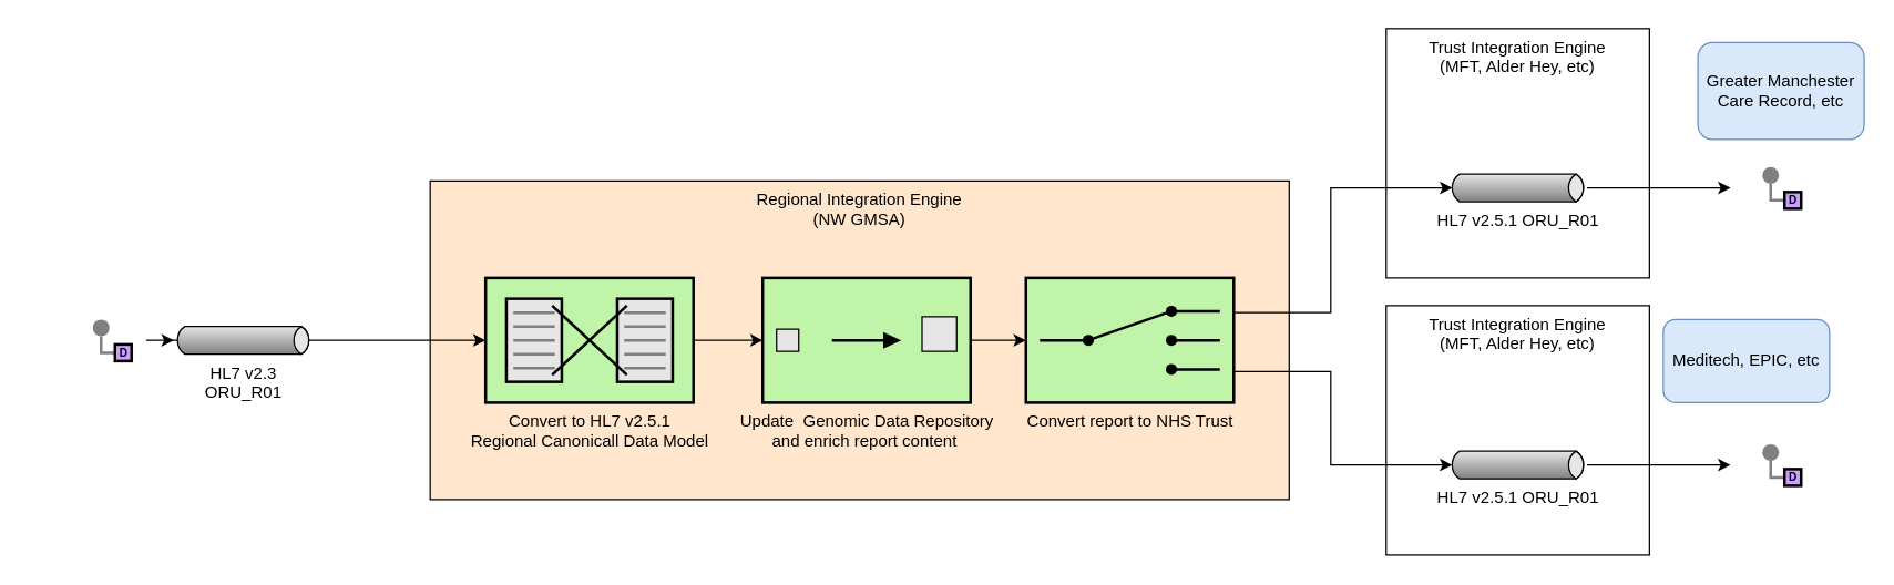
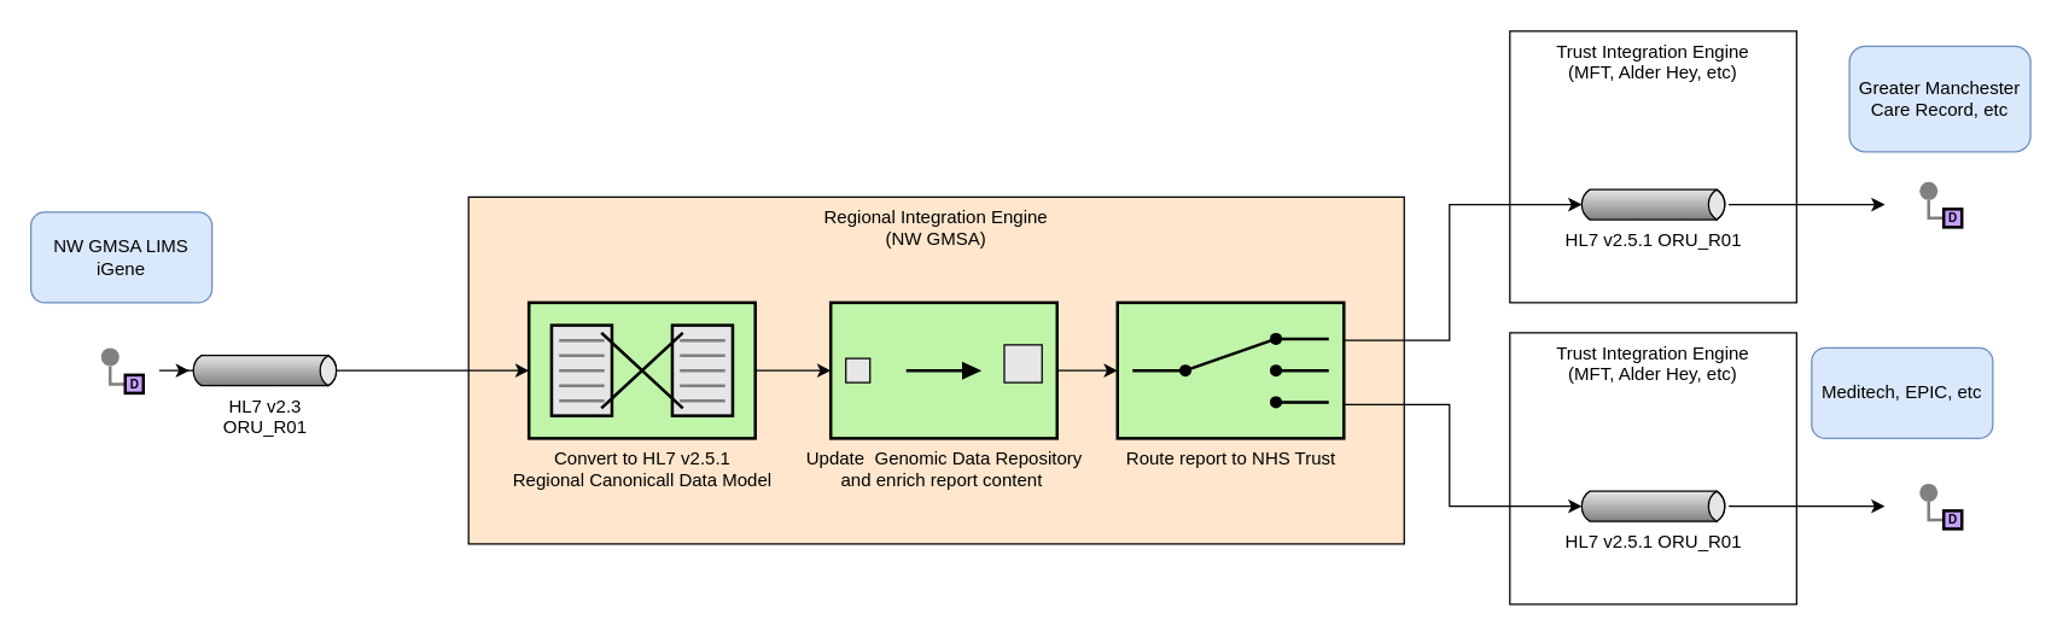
  <mxCell id="0" />
  <mxCell id="1" parent="0" />
  <mxCell id="2" value="Trust Integration Engine&lt;br&gt;(MFT, Alder Hey, etc)" style="rounded=0;whiteSpace=wrap;html=1;verticalAlign=top;" vertex="1" parent="1"><mxGeometry x="1000" y="20" width="190" height="180" as="geometry" /></mxCell>
  <mxCell id="3" value="Regional Integration Engine&lt;br&gt;(NW GMSA)" style="rounded=0;whiteSpace=wrap;html=1;verticalAlign=top;fillColor=#ffe6cc;" vertex="1" parent="1"><mxGeometry x="310" y="130" width="620" height="230" as="geometry" /></mxCell>
  <mxCell id="4" value="" style="rounded=0;whiteSpace=wrap;html=1;strokeColor=none;" vertex="1" parent="1"><mxGeometry x="43.5" y="220" width="73" height="50" as="geometry" /></mxCell>
+ <mxCell id="5" value="NW GMSA LIMS iGene" style="rounded=1;whiteSpace=wrap;html=1;fillColor=#dae8fc;strokeColor=#6c8ebf;" vertex="1" parent="1"><mxGeometry x="20" y="140" width="120" height="60" as="geometry" /></mxCell>
  <mxCell id="6" value="" style="edgeStyle=orthogonalEdgeStyle;rounded=0;exitX=0;exitY=0.5;endArrow=none;dashed=0;html=1;strokeColor=#808080;strokeWidth=2;" edge="1" parent="1" source="8" target="7"><mxGeometry relative="1" as="geometry" /></mxCell>
  <mxCell id="7" value="" style="strokeWidth=2;dashed=0;align=center;fontSize=8;shape=ellipse;fillColor=#808080;strokeColor=none;" vertex="1" parent="1"><mxGeometry x="66.5" y="230" width="12" height="12" as="geometry" /></mxCell>
  <mxCell id="8" value="D" style="strokeWidth=2;dashed=0;align=center;fontSize=8;shape=rect;fillColor=#C7A0FF;fontStyle=1;whiteSpace=wrap;html=1;" vertex="1" parent="1"><mxGeometry x="82.5" y="248" width="12" height="12" as="geometry" /></mxCell>
  <mxCell id="9" value="" style="rounded=0;whiteSpace=wrap;html=1;strokeColor=none;" vertex="1" parent="1"><mxGeometry x="1248.5" y="110" width="73" height="50" as="geometry" /></mxCell>
  <mxCell id="10" value="" style="edgeStyle=orthogonalEdgeStyle;rounded=0;exitX=0;exitY=0.5;endArrow=none;dashed=0;html=1;strokeColor=#808080;strokeWidth=2;" edge="1" parent="1" source="12" target="11"><mxGeometry relative="1" as="geometry" /></mxCell>
  <mxCell id="11" value="" style="strokeWidth=2;dashed=0;align=center;fontSize=8;shape=ellipse;fillColor=#808080;strokeColor=none;" vertex="1" parent="1"><mxGeometry x="1271.5" y="120" width="12" height="12" as="geometry" /></mxCell>
  <mxCell id="12" value="D" style="strokeWidth=2;dashed=0;align=center;fontSize=8;shape=rect;fillColor=#C7A0FF;fontStyle=1;whiteSpace=wrap;html=1;" vertex="1" parent="1"><mxGeometry x="1287.5" y="138" width="12" height="12" as="geometry" /></mxCell>
  <mxCell id="13" value="Greater Manchester Care Record, etc" style="rounded=1;whiteSpace=wrap;html=1;fillColor=#dae8fc;strokeColor=#6c8ebf;" vertex="1" parent="1"><mxGeometry x="1225" y="30" width="120" height="70" as="geometry" /></mxCell>
  <mxCell id="14" style="edgeStyle=orthogonalEdgeStyle;rounded=0;orthogonalLoop=1;jettySize=auto;html=1;entryX=0;entryY=0.5;entryDx=0;entryDy=0;" edge="1" parent="1" source="15" target="9"><mxGeometry relative="1" as="geometry" /></mxCell>
  <mxCell id="15" value="&lt;font style=&quot;font-size: 12px;&quot;&gt;HL7 v2.5.1 ORU_R01&lt;/font&gt;" style="strokeWidth=1;outlineConnect=0;dashed=0;align=center;html=1;fontSize=8;shape=mxgraph.eip.messageChannel;verticalLabelPosition=bottom;labelBackgroundColor=#ffffff;verticalAlign=top;" vertex="1" parent="1"><mxGeometry x="1045" y="125" width="100" height="20" as="geometry" /></mxCell>
  <mxCell id="16" style="edgeStyle=orthogonalEdgeStyle;rounded=0;orthogonalLoop=1;jettySize=auto;html=1;entryX=0;entryY=0.5;entryDx=0;entryDy=0;entryPerimeter=0;exitX=1;exitY=0.5;exitDx=-2.7;exitDy=0;exitPerimeter=0;" edge="1" parent="1" source="24" target="17"><mxGeometry relative="1" as="geometry"><mxPoint x="350" y="245" as="sourcePoint" /></mxGeometry></mxCell>
  <mxCell id="17" value="&lt;font style=&quot;font-size: 12px;&quot;&gt;Convert to HL7 v2.5.1&lt;br&gt;Regional Canonicall Data Model&lt;/font&gt;" style="html=1;strokeWidth=2;outlineConnect=0;dashed=0;align=center;fontSize=8;shape=mxgraph.eip.message_translator;fillColor=#c0f5a9;verticalLabelPosition=bottom;verticalAlign=top;" vertex="1" parent="1"><mxGeometry x="350" y="200" width="150" height="90" as="geometry" /></mxCell>
  <mxCell id="18" style="edgeStyle=orthogonalEdgeStyle;rounded=0;orthogonalLoop=1;jettySize=auto;html=1;" edge="1" parent="1" source="19" target="22"><mxGeometry relative="1" as="geometry" /></mxCell>
  <mxCell id="19" value="&lt;font style=&quot;font-size: 12px;&quot;&gt;Update&amp;nbsp;&amp;nbsp;&lt;/font&gt;&lt;span style=&quot;font-size: 12px; background-color: transparent; color: light-dark(rgb(0, 0, 0), rgb(255, 255, 255));&quot;&gt;Genomic Data Repository&lt;/span&gt;&lt;div&gt;&lt;span style=&quot;font-size: 12px; background-color: transparent; color: light-dark(rgb(0, 0, 0), rgb(255, 255, 255));&quot;&gt;and enrich report content&amp;nbsp;&lt;/span&gt;&lt;/div&gt;" style="html=1;strokeWidth=2;outlineConnect=0;dashed=0;align=center;fontSize=8;fillColor=#c0f5a9;verticalLabelPosition=bottom;verticalAlign=top;shape=mxgraph.eip.content_enricher;" vertex="1" parent="1"><mxGeometry x="550" y="200" width="150" height="90" as="geometry" /></mxCell>
  <mxCell id="20" style="edgeStyle=orthogonalEdgeStyle;rounded=0;orthogonalLoop=1;jettySize=auto;html=1;entryX=0;entryY=0.5;entryDx=0;entryDy=0;entryPerimeter=0;" edge="1" parent="1" source="17" target="19"><mxGeometry relative="1" as="geometry" /></mxCell>
  <mxCell id="21" style="edgeStyle=orthogonalEdgeStyle;rounded=0;orthogonalLoop=1;jettySize=auto;html=1;entryX=0;entryY=0.5;entryDx=2.7;entryDy=0;entryPerimeter=0;" edge="1" parent="1" target="15"><mxGeometry relative="1" as="geometry"><mxPoint x="890" y="225" as="sourcePoint" /><mxPoint x="1060" y="140" as="targetPoint" /><Array as="points"><mxPoint x="960" y="225" /><mxPoint x="960" y="135" /></Array></mxGeometry></mxCell>
- <mxCell id="22" value="&lt;font style=&quot;font-size: 12px;&quot;&gt;Convert report to NHS Trust&lt;/font&gt;" style="html=1;strokeWidth=2;outlineConnect=0;dashed=0;align=center;fontSize=8;shape=mxgraph.eip.content_based_router;verticalLabelPosition=bottom;verticalAlign=top;fillColor=#c0f5a9;" vertex="1" parent="1"><mxGeometry x="740" y="200" width="150" height="90" as="geometry" /></mxCell>
+ <mxCell id="22" value="&lt;font style=&quot;font-size: 12px;&quot;&gt;Route report to NHS Trust&lt;/font&gt;" style="html=1;strokeWidth=2;outlineConnect=0;dashed=0;align=center;fontSize=8;shape=mxgraph.eip.content_based_router;verticalLabelPosition=bottom;verticalAlign=top;fillColor=#c0f5a9;" vertex="1" parent="1"><mxGeometry x="740" y="200" width="150" height="90" as="geometry" /></mxCell>
  <mxCell id="23" value="" style="edgeStyle=orthogonalEdgeStyle;rounded=0;orthogonalLoop=1;jettySize=auto;html=1;" edge="1" parent="1" source="4" target="24"><mxGeometry relative="1" as="geometry"><mxPoint x="230" y="245" as="targetPoint" /><mxPoint x="117" y="245" as="sourcePoint" /></mxGeometry></mxCell>
  <mxCell id="24" value="&lt;font style=&quot;font-size: 12px;&quot;&gt;HL7 v2.3&lt;br style=&quot;&quot;&gt;ORU_R01&lt;/font&gt;" style="strokeWidth=1;outlineConnect=0;dashed=0;align=center;html=1;fontSize=8;shape=mxgraph.eip.messageChannel;verticalLabelPosition=bottom;labelBackgroundColor=#ffffff;verticalAlign=top;" vertex="1" parent="1"><mxGeometry x="125" y="235" width="100" height="20" as="geometry" /></mxCell>
  <mxCell id="25" value="Trust Integration Engine&lt;br&gt;(MFT, Alder Hey, etc)" style="rounded=0;whiteSpace=wrap;html=1;verticalAlign=top;" vertex="1" parent="1"><mxGeometry x="1000" y="220" width="190" height="180" as="geometry" /></mxCell>
  <mxCell id="26" value="" style="rounded=0;whiteSpace=wrap;html=1;strokeColor=none;" vertex="1" parent="1"><mxGeometry x="1248.5" y="310" width="73" height="50" as="geometry" /></mxCell>
  <mxCell id="27" value="" style="edgeStyle=orthogonalEdgeStyle;rounded=0;exitX=0;exitY=0.5;endArrow=none;dashed=0;html=1;strokeColor=#808080;strokeWidth=2;" edge="1" parent="1" source="29" target="28"><mxGeometry relative="1" as="geometry" /></mxCell>
  <mxCell id="28" value="" style="strokeWidth=2;dashed=0;align=center;fontSize=8;shape=ellipse;fillColor=#808080;strokeColor=none;" vertex="1" parent="1"><mxGeometry x="1271.5" y="320" width="12" height="12" as="geometry" /></mxCell>
  <mxCell id="29" value="D" style="strokeWidth=2;dashed=0;align=center;fontSize=8;shape=rect;fillColor=#C7A0FF;fontStyle=1;whiteSpace=wrap;html=1;" vertex="1" parent="1"><mxGeometry x="1287.5" y="338" width="12" height="12" as="geometry" /></mxCell>
  <mxCell id="30" value="Meditech, EPIC, etc" style="rounded=1;whiteSpace=wrap;html=1;fillColor=#dae8fc;strokeColor=#6c8ebf;" vertex="1" parent="1"><mxGeometry x="1200" y="230" width="120" height="60" as="geometry" /></mxCell>
  <mxCell id="31" style="edgeStyle=orthogonalEdgeStyle;rounded=0;orthogonalLoop=1;jettySize=auto;html=1;entryX=0;entryY=0.5;entryDx=0;entryDy=0;" edge="1" parent="1" source="32" target="26"><mxGeometry relative="1" as="geometry" /></mxCell>
  <mxCell id="32" value="&lt;span style=&quot;font-size: 12px;&quot;&gt;HL7 v2.5.1 ORU_R01&lt;/span&gt;" style="strokeWidth=1;outlineConnect=0;dashed=0;align=center;html=1;fontSize=8;shape=mxgraph.eip.messageChannel;verticalLabelPosition=bottom;labelBackgroundColor=#ffffff;verticalAlign=top;" vertex="1" parent="1"><mxGeometry x="1045" y="325" width="100" height="20" as="geometry" /></mxCell>
  <mxCell id="33" style="edgeStyle=orthogonalEdgeStyle;rounded=0;orthogonalLoop=1;jettySize=auto;html=1;entryX=0;entryY=0.5;entryDx=2.7;entryDy=0;entryPerimeter=0;exitX=1;exitY=0.75;exitDx=0;exitDy=0;exitPerimeter=0;" edge="1" parent="1" source="22" target="32"><mxGeometry relative="1" as="geometry"><Array as="points"><mxPoint x="960" y="268" /><mxPoint x="960" y="335" /></Array></mxGeometry></mxCell>
